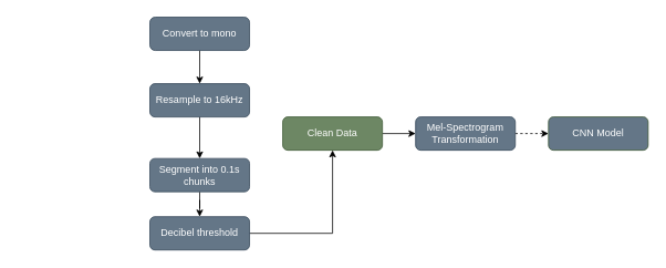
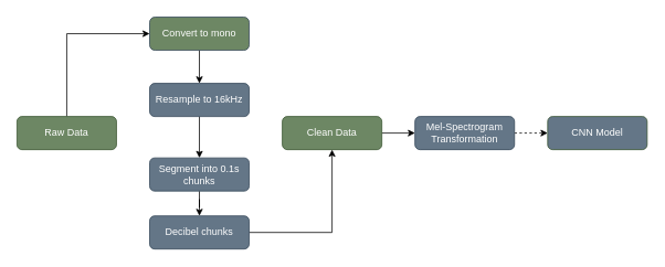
  <mxCell id="0" />
  <mxCell id="1" parent="0" />
+ <mxCell id="2" style="edgeStyle=orthogonalEdgeStyle;rounded=0;orthogonalLoop=1;jettySize=auto;html=1;entryX=0;entryY=0.5;entryDx=0;entryDy=0;exitX=0.5;exitY=0;exitDx=0;exitDy=0;" edge="1" parent="1" source="3" target="5"><mxGeometry relative="1" as="geometry"><mxPoint x="80" y="30" as="targetPoint" /></mxGeometry></mxCell>
+ <mxCell id="3" value="Raw Data" style="rounded=1;whiteSpace=wrap;html=1;fontSize=12;glass=0;strokeWidth=1;shadow=0;fillColor=#6d8764;strokeColor=#3A5431;fontColor=#ffffff;" parent="1" vertex="1"><mxGeometry x="20" y="140" width="120" height="40" as="geometry" /></mxCell>
  <mxCell id="4" value="" style="edgeStyle=orthogonalEdgeStyle;rounded=0;orthogonalLoop=1;jettySize=auto;html=1;" edge="1" parent="1" source="5" target="7"><mxGeometry relative="1" as="geometry" /></mxCell>
- <mxCell id="5" value="Convert to mono" style="rounded=1;whiteSpace=wrap;html=1;fontSize=12;glass=0;strokeWidth=1;shadow=0;arcSize=16;fillColor=#647687;fontColor=#ffffff;strokeColor=#314354;" parent="1" vertex="1"><mxGeometry x="180" y="20" width="120" height="40" as="geometry" /></mxCell>
+ <mxCell id="5" value="Convert to mono" style="rounded=1;whiteSpace=wrap;html=1;fontSize=12;glass=0;strokeWidth=1;shadow=0;arcSize=16;fillColor=#6d8764;fontColor=#ffffff;strokeColor=#314354;" parent="1" vertex="1"><mxGeometry x="180" y="20" width="120" height="40" as="geometry" /></mxCell>
  <mxCell id="6" value="" style="edgeStyle=orthogonalEdgeStyle;rounded=0;orthogonalLoop=1;jettySize=auto;html=1;" edge="1" parent="1" source="7" target="9"><mxGeometry relative="1" as="geometry" /></mxCell>
  <mxCell id="7" value="Resample to 16kHz" style="rounded=1;whiteSpace=wrap;html=1;fontSize=12;glass=0;strokeWidth=1;shadow=0;fillColor=#647687;fontColor=#ffffff;strokeColor=#314354;" vertex="1" parent="1"><mxGeometry x="180" y="100" width="120" height="40" as="geometry" /></mxCell>
  <mxCell id="8" value="" style="edgeStyle=orthogonalEdgeStyle;rounded=0;orthogonalLoop=1;jettySize=auto;html=1;" edge="1" parent="1" source="9" target="13"><mxGeometry relative="1" as="geometry" /></mxCell>
  <mxCell id="9" value="Segment into 0.1s chunks" style="rounded=1;whiteSpace=wrap;html=1;fontSize=12;glass=0;strokeWidth=1;shadow=0;fillColor=#647687;fontColor=#ffffff;strokeColor=#314354;" vertex="1" parent="1"><mxGeometry x="180" y="190" width="120" height="40" as="geometry" /></mxCell>
  <mxCell id="10" value="" style="edgeStyle=orthogonalEdgeStyle;rounded=0;orthogonalLoop=1;jettySize=auto;html=1;" edge="1" parent="1" source="11" target="15"><mxGeometry relative="1" as="geometry" /></mxCell>
  <mxCell id="11" value="Clean Data" style="rounded=1;whiteSpace=wrap;html=1;fontSize=12;glass=0;strokeWidth=1;shadow=0;fillColor=#6d8764;strokeColor=#3A5431;fontColor=#ffffff;" vertex="1" parent="1"><mxGeometry x="340" y="140" width="120" height="40" as="geometry" /></mxCell>
  <mxCell id="12" style="edgeStyle=orthogonalEdgeStyle;rounded=0;orthogonalLoop=1;jettySize=auto;html=1;entryX=0.5;entryY=1;entryDx=0;entryDy=0;" edge="1" parent="1" source="13" target="11"><mxGeometry relative="1" as="geometry" /></mxCell>
- <mxCell id="13" value="Decibel threshold" style="rounded=1;whiteSpace=wrap;html=1;fontSize=12;glass=0;strokeWidth=1;shadow=0;fillColor=#647687;fontColor=#ffffff;strokeColor=#314354;" vertex="1" parent="1"><mxGeometry x="180" y="260" width="120" height="40" as="geometry" /></mxCell>
+ <mxCell id="13" value="Decibel chunks" style="rounded=1;whiteSpace=wrap;html=1;fontSize=12;glass=0;strokeWidth=1;shadow=0;fillColor=#647687;fontColor=#ffffff;strokeColor=#314354;" vertex="1" parent="1"><mxGeometry x="180" y="260" width="120" height="40" as="geometry" /></mxCell>
  <mxCell id="14" value="" style="edgeStyle=orthogonalEdgeStyle;rounded=0;orthogonalLoop=1;jettySize=auto;html=1;dashed=1;" edge="1" parent="1" source="15" target="16"><mxGeometry relative="1" as="geometry" /></mxCell>
  <mxCell id="15" value="Mel-Spectrogram Transformation" style="rounded=1;whiteSpace=wrap;html=1;fontSize=12;glass=0;strokeWidth=1;shadow=0;fillColor=#647687;fontColor=#ffffff;strokeColor=#314354;" vertex="1" parent="1"><mxGeometry x="500" y="140" width="120" height="40" as="geometry" /></mxCell>
  <mxCell id="16" value="CNN Model" style="rounded=1;whiteSpace=wrap;html=1;fontSize=12;glass=0;strokeWidth=1;shadow=0;fillColor=#647687;strokeColor=#3A5431;fontColor=#ffffff;" vertex="1" parent="1"><mxGeometry x="660" y="140" width="120" height="40" as="geometry" /></mxCell>
